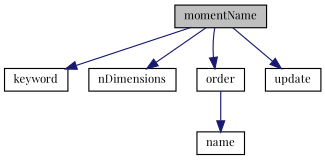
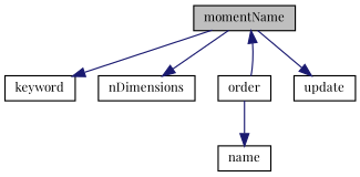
  digraph {
    fontname="Playfair Display"
    rankdir=TB
    node [color=black fontname="Playfair Display" fontsize=10 shape=record]
    edge [color=midnightblue fontname="Playfair Display" fontsize=10 labelfontname=Helvetica labelfontsize=10 style=solid]
    n1 [fillcolor=grey75 fontcolor=black height=0.2 label=momentName style=filled width=0.4]
    n2 [height=0.2 label=keyword width=0.4]
    n3 [height=0.2 label=nDimensions width=0.4]
    n4 [height=0.2 label=order width=0.4]
    n5 [height=0.2 label=update width=0.4]
    n6 [height=0.2 label=name width=0.4]
    n1 -> n2
    n1 -> n3
-   n1 -> n4
+   n4 -> n1
    n1 -> n5
    n4 -> n6
  }
